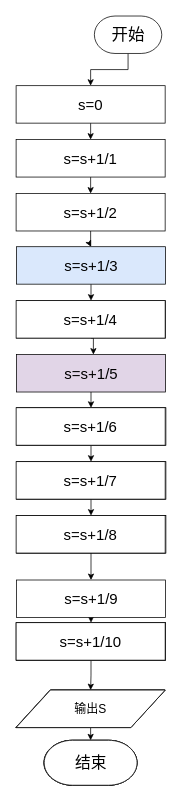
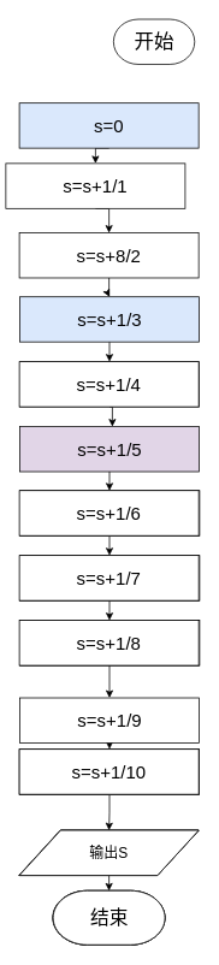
  <mxCell id="0" />
  <mxCell id="1" parent="0" />
- <mxCell id="2" style="edgeStyle=orthogonalEdgeStyle;rounded=0;orthogonalLoop=1;jettySize=auto;html=1;exitX=0.5;exitY=1;exitDx=0;exitDy=0;exitPerimeter=0;entryX=0.5;entryY=0;entryDx=0;entryDy=0;" edge="1" parent="1" source="3" target="5"><mxGeometry relative="1" as="geometry" /></mxCell>
  <mxCell id="3" value="&lt;font style=&quot;font-size: 22px&quot;&gt;开始&lt;/font&gt;" style="strokeWidth=1;html=1;shape=mxgraph.flowchart.terminator;whiteSpace=wrap;" parent="1" vertex="1"><mxGeometry x="125.5" y="20" width="90" height="50" as="geometry" /></mxCell>
  <mxCell id="4" style="edgeStyle=orthogonalEdgeStyle;rounded=0;orthogonalLoop=1;jettySize=auto;html=1;exitX=0.5;exitY=1;exitDx=0;exitDy=0;entryX=0.5;entryY=0;entryDx=0;entryDy=0;strokeWidth=1;" parent="1" source="5" target="7" edge="1"><mxGeometry relative="1" as="geometry" /></mxCell>
- <mxCell id="5" value="&lt;span style=&quot;font-size: 20px&quot;&gt;s=0&lt;/span&gt;" style="rounded=0;whiteSpace=wrap;html=1;absoluteArcSize=1;arcSize=14;strokeWidth=1;" parent="1" vertex="1"><mxGeometry x="21" y="113" width="199" height="50" as="geometry" /></mxCell>
+ <mxCell id="5" value="&lt;span style=&quot;font-size: 20px&quot;&gt;s=0&lt;/span&gt;" style="rounded=0;whiteSpace=wrap;html=1;absoluteArcSize=1;arcSize=14;strokeWidth=1;fillColor=#dae8fc;" parent="1" vertex="1"><mxGeometry x="21" y="113" width="199" height="50" as="geometry" /></mxCell>
  <mxCell id="6" style="edgeStyle=orthogonalEdgeStyle;rounded=0;orthogonalLoop=1;jettySize=auto;html=1;exitX=0.5;exitY=1;exitDx=0;exitDy=0;entryX=0.5;entryY=0;entryDx=0;entryDy=0;strokeWidth=1;" parent="1" source="7" target="9" edge="1"><mxGeometry relative="1" as="geometry" /></mxCell>
- <mxCell id="7" value="&lt;span style=&quot;font-size: 20px&quot;&gt;s=s+1/1&lt;/span&gt;" style="rounded=0;whiteSpace=wrap;html=1;absoluteArcSize=1;arcSize=14;strokeWidth=1;" parent="1" vertex="1"><mxGeometry x="21" y="185" width="199" height="50" as="geometry" /></mxCell>
+ <mxCell id="7" value="&lt;span style=&quot;font-size: 20px&quot;&gt;s=s+1/1&lt;/span&gt;" style="rounded=0;whiteSpace=wrap;html=1;absoluteArcSize=1;arcSize=14;strokeWidth=1;" parent="1" vertex="1"><mxGeometry x="6" y="180" width="199" height="50" as="geometry" /></mxCell>
  <mxCell id="8" style="edgeStyle=orthogonalEdgeStyle;rounded=0;orthogonalLoop=1;jettySize=auto;html=1;exitX=0.5;exitY=1;exitDx=0;exitDy=0;strokeWidth=1;" parent="1" source="9" target="11" edge="1"><mxGeometry relative="1" as="geometry" /></mxCell>
- <mxCell id="9" value="&lt;span style=&quot;font-size: 20px&quot;&gt;s=s+1/2&lt;/span&gt;" style="rounded=0;whiteSpace=wrap;html=1;absoluteArcSize=1;arcSize=14;strokeWidth=1;" parent="1" vertex="1"><mxGeometry x="21" y="257" width="199" height="50" as="geometry" /></mxCell>
+ <mxCell id="9" value="&lt;span style=&quot;font-size: 20px&quot;&gt;s=s+8/2&lt;/span&gt;" style="rounded=0;whiteSpace=wrap;html=1;absoluteArcSize=1;arcSize=14;strokeWidth=1;" parent="1" vertex="1"><mxGeometry x="21" y="257" width="199" height="50" as="geometry" /></mxCell>
  <mxCell id="10" style="edgeStyle=orthogonalEdgeStyle;rounded=0;orthogonalLoop=1;jettySize=auto;html=1;exitX=0.5;exitY=1;exitDx=0;exitDy=0;entryX=0.5;entryY=0;entryDx=0;entryDy=0;strokeWidth=1;" parent="1" source="11" target="13" edge="1"><mxGeometry relative="1" as="geometry" /></mxCell>
  <mxCell id="11" value="&lt;span style=&quot;font-size: 20px&quot;&gt;s=s+1/3&lt;/span&gt;" style="rounded=0;whiteSpace=wrap;html=1;absoluteArcSize=1;arcSize=14;strokeWidth=1;fillColor=#dae8fc;" parent="1" vertex="1"><mxGeometry x="21.5" y="328" width="199" height="50" as="geometry" /></mxCell>
  <mxCell id="12" style="edgeStyle=orthogonalEdgeStyle;rounded=0;orthogonalLoop=1;jettySize=auto;html=1;exitX=0.5;exitY=1;exitDx=0;exitDy=0;entryX=0.516;entryY=0;entryDx=0;entryDy=0;entryPerimeter=0;strokeWidth=1;" parent="1" source="13" target="15" edge="1"><mxGeometry relative="1" as="geometry"><mxPoint x="121" y="450" as="targetPoint" /></mxGeometry></mxCell>
  <mxCell id="13" value="&lt;span style=&quot;font-size: 20px&quot;&gt;s=s+1/4&lt;/span&gt;" style="rounded=0;whiteSpace=wrap;html=1;absoluteArcSize=1;arcSize=14;strokeWidth=1;" parent="1" vertex="1"><mxGeometry x="21.5" y="400" width="199" height="50" as="geometry" /></mxCell>
  <mxCell id="14" style="edgeStyle=orthogonalEdgeStyle;rounded=0;orthogonalLoop=1;jettySize=auto;html=1;exitX=0.5;exitY=1;exitDx=0;exitDy=0;entryX=0.5;entryY=0;entryDx=0;entryDy=0;strokeWidth=1;" parent="1" source="15" target="21" edge="1"><mxGeometry relative="1" as="geometry" /></mxCell>
  <mxCell id="15" value="&lt;span style=&quot;font-size: 20px&quot;&gt;s=s+1/5&lt;/span&gt;" style="rounded=0;whiteSpace=wrap;html=1;absoluteArcSize=1;arcSize=14;strokeWidth=1;fillColor=#e1d5e7;" parent="1" vertex="1"><mxGeometry x="21.5" y="472" width="199" height="50" as="geometry" /></mxCell>
  <mxCell id="16" style="edgeStyle=orthogonalEdgeStyle;rounded=0;orthogonalLoop=1;jettySize=auto;html=1;exitX=0.5;exitY=1;exitDx=0;exitDy=0;entryX=0.5;entryY=0;entryDx=0;entryDy=0;strokeWidth=1;" parent="1" source="17" target="25" edge="1"><mxGeometry relative="1" as="geometry" /></mxCell>
  <mxCell id="17" value="&lt;span style=&quot;font-size: 20px&quot;&gt;s=s+1/8&lt;/span&gt;" style="rounded=0;whiteSpace=wrap;html=1;absoluteArcSize=1;arcSize=14;strokeWidth=1;" parent="1" vertex="1"><mxGeometry x="21.5" y="687" width="199" height="50" as="geometry" /></mxCell>
  <mxCell id="18" style="edgeStyle=orthogonalEdgeStyle;rounded=0;orthogonalLoop=1;jettySize=auto;html=1;exitX=0.5;exitY=1;exitDx=0;exitDy=0;entryX=0.5;entryY=0;entryDx=0;entryDy=0;strokeWidth=1;" parent="1" source="19" target="17" edge="1"><mxGeometry relative="1" as="geometry" /></mxCell>
  <mxCell id="19" value="&lt;span style=&quot;font-size: 20px&quot;&gt;s=s+1/7&lt;/span&gt;" style="rounded=0;whiteSpace=wrap;html=1;absoluteArcSize=1;arcSize=14;strokeWidth=1;" parent="1" vertex="1"><mxGeometry x="21.5" y="615" width="199" height="50" as="geometry" /></mxCell>
  <mxCell id="20" style="edgeStyle=orthogonalEdgeStyle;rounded=0;orthogonalLoop=1;jettySize=auto;html=1;exitX=0.5;exitY=1;exitDx=0;exitDy=0;entryX=0.5;entryY=0;entryDx=0;entryDy=0;strokeWidth=1;" parent="1" source="21" target="19" edge="1"><mxGeometry relative="1" as="geometry" /></mxCell>
  <mxCell id="21" value="&lt;span style=&quot;font-size: 20px&quot;&gt;s=s+1/6&lt;/span&gt;" style="rounded=0;whiteSpace=wrap;html=1;absoluteArcSize=1;arcSize=14;strokeWidth=1;" parent="1" vertex="1"><mxGeometry x="21.5" y="543" width="199" height="50" as="geometry" /></mxCell>
  <mxCell id="22" style="edgeStyle=orthogonalEdgeStyle;rounded=0;orthogonalLoop=1;jettySize=auto;html=1;exitX=0.5;exitY=1;exitDx=0;exitDy=0;entryX=0.5;entryY=0;entryDx=0;entryDy=0;" edge="1" parent="1" source="23" target="27"><mxGeometry relative="1" as="geometry" /></mxCell>
  <mxCell id="23" value="&lt;span style=&quot;font-size: 20px&quot;&gt;s=s+1/10&lt;/span&gt;" style="rounded=0;whiteSpace=wrap;html=1;absoluteArcSize=1;arcSize=14;strokeWidth=1;" parent="1" vertex="1"><mxGeometry x="21.5" y="830" width="199" height="50" as="geometry" /></mxCell>
  <mxCell id="24" style="edgeStyle=orthogonalEdgeStyle;rounded=0;orthogonalLoop=1;jettySize=auto;html=1;exitX=0.5;exitY=1;exitDx=0;exitDy=0;entryX=0.5;entryY=0;entryDx=0;entryDy=0;strokeWidth=1;" parent="1" source="25" target="23" edge="1"><mxGeometry relative="1" as="geometry" /></mxCell>
  <mxCell id="25" value="&lt;span style=&quot;font-size: 20px&quot;&gt;s=s+1/9&lt;/span&gt;" style="rounded=0;whiteSpace=wrap;html=1;absoluteArcSize=1;arcSize=14;strokeWidth=1;" parent="1" vertex="1"><mxGeometry x="21.5" y="773" width="199" height="50" as="geometry" /></mxCell>
  <mxCell id="26" style="edgeStyle=orthogonalEdgeStyle;rounded=0;orthogonalLoop=1;jettySize=auto;html=1;exitX=0.5;exitY=1;exitDx=0;exitDy=0;entryX=0.5;entryY=0;entryDx=0;entryDy=0;entryPerimeter=0;" parent="1" source="27" target="28" edge="1"><mxGeometry relative="1" as="geometry" /></mxCell>
  <mxCell id="27" value="&lt;span style=&quot;font-size: 16px&quot;&gt;输出S&lt;/span&gt;" style="shape=parallelogram;html=1;strokeWidth=1;perimeter=parallelogramPerimeter;whiteSpace=wrap;rounded=0;arcSize=12;size=0.23;" parent="1" vertex="1"><mxGeometry x="21" y="920" width="199" height="50" as="geometry" /></mxCell>
  <mxCell id="28" value="&lt;font style=&quot;font-size: 21px&quot;&gt;结束&lt;/font&gt;" style="strokeWidth=1;html=1;shape=mxgraph.flowchart.terminator;whiteSpace=wrap;" parent="1" vertex="1"><mxGeometry x="58.5" y="987" width="124" height="60" as="geometry" /></mxCell>
  <mxCell id="29" value="&lt;font style=&quot;font-size: 21px&quot;&gt;结束&lt;/font&gt;" style="strokeWidth=1;html=1;shape=mxgraph.flowchart.terminator;whiteSpace=wrap;" vertex="1" parent="1"><mxGeometry x="58" y="987" width="124" height="60" as="geometry" /></mxCell>
  <mxCell id="30" value="&lt;span style=&quot;font-size: 16px&quot;&gt;输出S&lt;/span&gt;" style="shape=parallelogram;html=1;strokeWidth=1;perimeter=parallelogramPerimeter;whiteSpace=wrap;rounded=0;arcSize=12;size=0.23;" vertex="1" parent="1"><mxGeometry x="20.5" y="920" width="199" height="50" as="geometry" /></mxCell>
  <mxCell id="31" value="&lt;span style=&quot;font-size: 20px&quot;&gt;s=s+1/10&lt;/span&gt;" style="rounded=0;whiteSpace=wrap;html=1;absoluteArcSize=1;arcSize=14;strokeWidth=1;" vertex="1" parent="1"><mxGeometry x="21" y="830" width="199" height="50" as="geometry" /></mxCell>
  <mxCell id="32" value="&lt;font style=&quot;font-size: 21px&quot;&gt;结束&lt;/font&gt;" style="strokeWidth=1;html=1;shape=mxgraph.flowchart.terminator;whiteSpace=wrap;" vertex="1" parent="1"><mxGeometry x="58.5" y="987" width="124" height="60" as="geometry" /></mxCell>
  <mxCell id="33" value="&lt;span style=&quot;font-size: 16px&quot;&gt;输出S&lt;/span&gt;" style="shape=parallelogram;html=1;strokeWidth=1;perimeter=parallelogramPerimeter;whiteSpace=wrap;rounded=0;arcSize=12;size=0.23;" vertex="1" parent="1"><mxGeometry x="21" y="920" width="199" height="50" as="geometry" /></mxCell>
  <mxCell id="34" value="&lt;span style=&quot;font-size: 20px&quot;&gt;s=s+1/10&lt;/span&gt;" style="rounded=0;whiteSpace=wrap;html=1;absoluteArcSize=1;arcSize=14;strokeWidth=1;" vertex="1" parent="1"><mxGeometry x="21.5" y="830" width="199" height="50" as="geometry" /></mxCell>
  <mxCell id="35" value="&lt;span style=&quot;font-size: 20px&quot;&gt;s=s+1/8&lt;/span&gt;" style="rounded=0;whiteSpace=wrap;html=1;absoluteArcSize=1;arcSize=14;strokeWidth=1;" vertex="1" parent="1"><mxGeometry x="22" y="687" width="199" height="50" as="geometry" /></mxCell>
  <mxCell id="36" value="&lt;span style=&quot;font-size: 20px&quot;&gt;s=s+1/7&lt;/span&gt;" style="rounded=0;whiteSpace=wrap;html=1;absoluteArcSize=1;arcSize=14;strokeWidth=1;" vertex="1" parent="1"><mxGeometry x="22" y="615" width="199" height="50" as="geometry" /></mxCell>
  <mxCell id="37" value="&lt;span style=&quot;font-size: 20px&quot;&gt;s=s+1/6&lt;/span&gt;" style="rounded=0;whiteSpace=wrap;html=1;absoluteArcSize=1;arcSize=14;strokeWidth=1;" vertex="1" parent="1"><mxGeometry x="22" y="543" width="199" height="50" as="geometry" /></mxCell>
  <mxCell id="38" value="&lt;font style=&quot;font-size: 21px&quot;&gt;结束&lt;/font&gt;" style="strokeWidth=1;html=1;shape=mxgraph.flowchart.terminator;whiteSpace=wrap;" vertex="1" parent="1"><mxGeometry x="58.5" y="987" width="124" height="60" as="geometry" /></mxCell>
  <mxCell id="39" value="&lt;span style=&quot;font-size: 16px&quot;&gt;输出S&lt;/span&gt;" style="shape=parallelogram;html=1;strokeWidth=1;perimeter=parallelogramPerimeter;whiteSpace=wrap;rounded=0;arcSize=12;size=0.23;" vertex="1" parent="1"><mxGeometry x="21" y="920" width="199" height="50" as="geometry" /></mxCell>
  <mxCell id="40" value="&lt;span style=&quot;font-size: 20px&quot;&gt;s=s+1/10&lt;/span&gt;" style="rounded=0;whiteSpace=wrap;html=1;absoluteArcSize=1;arcSize=14;strokeWidth=1;" vertex="1" parent="1"><mxGeometry x="21" y="830" width="199" height="50" as="geometry" /></mxCell>
  <mxCell id="41" value="&lt;span style=&quot;font-size: 20px&quot;&gt;s=s+1/8&lt;/span&gt;" style="rounded=0;whiteSpace=wrap;html=1;absoluteArcSize=1;arcSize=14;strokeWidth=1;" vertex="1" parent="1"><mxGeometry x="21" y="687" width="199" height="50" as="geometry" /></mxCell>
  <mxCell id="42" value="&lt;span style=&quot;font-size: 20px&quot;&gt;s=s+1/7&lt;/span&gt;" style="rounded=0;whiteSpace=wrap;html=1;absoluteArcSize=1;arcSize=14;strokeWidth=1;" vertex="1" parent="1"><mxGeometry x="21" y="615" width="199" height="50" as="geometry" /></mxCell>
  <mxCell id="43" value="&lt;span style=&quot;font-size: 20px&quot;&gt;s=s+1/6&lt;/span&gt;" style="rounded=0;whiteSpace=wrap;html=1;absoluteArcSize=1;arcSize=14;strokeWidth=1;" vertex="1" parent="1"><mxGeometry x="21" y="543" width="199" height="50" as="geometry" /></mxCell>
  <mxCell id="44" value="&lt;span style=&quot;font-size: 20px&quot;&gt;s=s+1/4&lt;/span&gt;" style="rounded=0;whiteSpace=wrap;html=1;absoluteArcSize=1;arcSize=14;strokeWidth=1;" vertex="1" parent="1"><mxGeometry x="21" y="400" width="199" height="50" as="geometry" /></mxCell>
